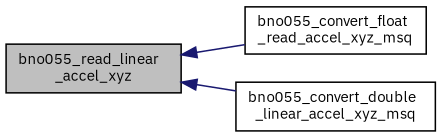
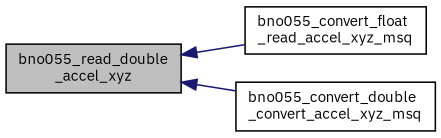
  digraph {
    fontname="IBM Plex Sans"
    rankdir=LR
    node [color=black fillcolor=white fontname="IBM Plex Sans" fontsize=10 shape=record style=filled]
    edge [color=midnightblue dir=back fontname="IBM Plex Sans" fontsize=10 labelfontname=Helvetica labelfontsize=10 style=solid]
-   n1 [fillcolor=grey75 fontcolor=black height=0.2 label="bno055_read_linear\l_accel_xyz" width=0.4]
+   n1 [fillcolor=grey75 fontcolor=black height=0.2 label="bno055_read_double\l_accel_xyz" width=0.4]
    n2 [height=0.2 label="bno055_convert_float\l_read_accel_xyz_msq" width=0.4]
-   n3 [height=0.2 label="bno055_convert_double\l_linear_accel_xyz_msq" width=0.4]
+   n3 [height=0.2 label="bno055_convert_double\l_convert_accel_xyz_msq" width=0.4]
    n1 -> n2
    n1 -> n3
  }
